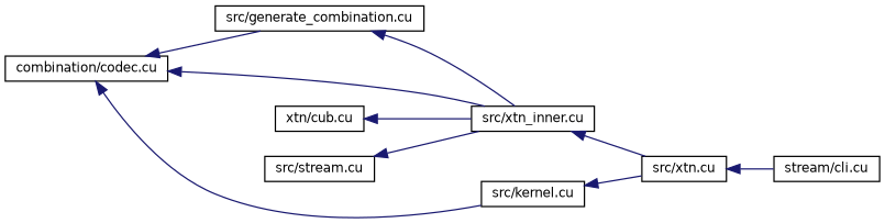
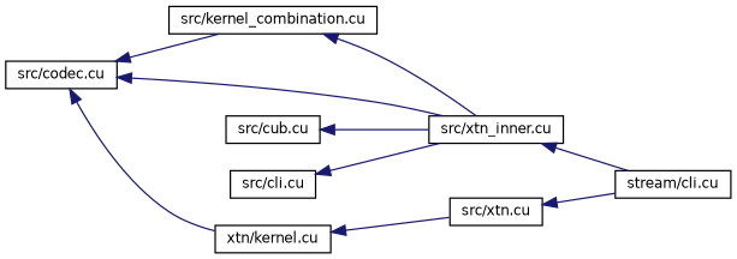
  digraph {
    rankdir=LR
    node [color=black fillcolor=white fontname=Helvetica fontsize=10 shape=record style=filled]
    edge [color=midnightblue dir=back fontname=Helvetica fontsize=10 labelfontname=Helvetica labelfontsize=10 style=solid]
-   n1 [height=0.2 label="combination/codec.cu" width=0.4]
-   n2 [height=0.2 label="src/generate_combination.cu" width=0.4]
+   n1 [height=0.2 label="src/codec.cu" width=0.4]
+   n2 [height=0.2 label="src/kernel_combination.cu" width=0.4]
    n3 [height=0.2 label="src/xtn_inner.cu" width=0.4]
-   n4 [height=0.2 label="src/kernel.cu" width=0.4]
+   n4 [height=0.2 label="xtn/kernel.cu" width=0.4]
    n5 [height=0.2 label="src/xtn.cu" width=0.4]
-   n6 [height=0.2 label="xtn/cub.cu" width=0.4]
-   n7 [height=0.2 label="src/stream.cu" width=0.4]
+   n6 [height=0.2 label="src/cub.cu" width=0.4]
+   n7 [height=0.2 label="src/cli.cu" width=0.4]
    n8 [height=0.2 label="stream/cli.cu" width=0.4]
    n1 -> n2
    n1 -> n3
    n1 -> n4
    n2 -> n3
-   n3 -> n5
+   n3 -> n8
    n4 -> n5
    n5 -> n8
    n6 -> n3
    n7 -> n3
  }
